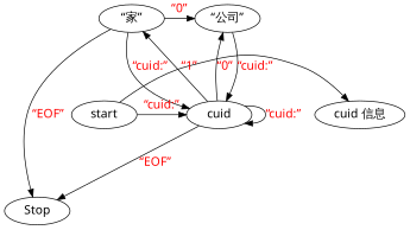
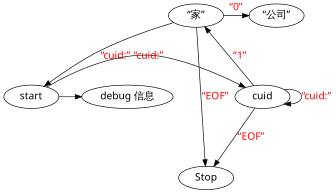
  digraph {
    compound=true
    fontname="Microsoft YaHei"
    fontsize=16
    ranksep=1
    splines=true
    node [fontname="Microsoft YaHei" fontsize=16]
    edge [fontcolor=red fontname="Microsoft YaHei" fontsize=16 shape=box]
    n1 [label="“家”" width=1.2]
    n2 [label="“公司”" width=1.2]
-   n3 [label="cuid 信息" width=1.2]
+   n3 [label="debug 信息" width=1.2]
    start [width=1.2]
    cuid [width=1.2]
    Stop [width=1.2]
    subgraph sub_1 {
      rank=same
      n1
      n2
    }
    subgraph sub_2 {
      rank=same
      n3
      start
      cuid
    }
    n1 -> n2 [label="“0”"]
-   n1 -> cuid [label="“cuid:”"]
+   n1 -> start [label="“cuid:”"]
    n1 -> Stop [label="“EOF”"]
-   n2 -> cuid [label="“cuid:”"]
    start -> n3 [fontcolor=""]
    start -> cuid [label="“cuid:”"]
    cuid -> n1 [label="“1”"]
-   cuid -> n2 [label="“0”"]
    cuid -> cuid [label="“cuid:”"]
    cuid -> Stop [label="“EOF”"]
  }
